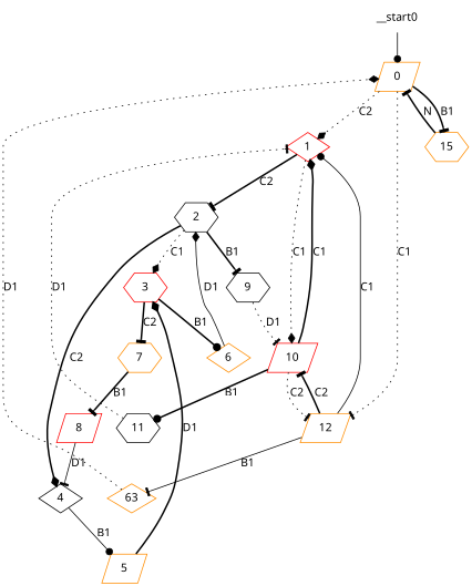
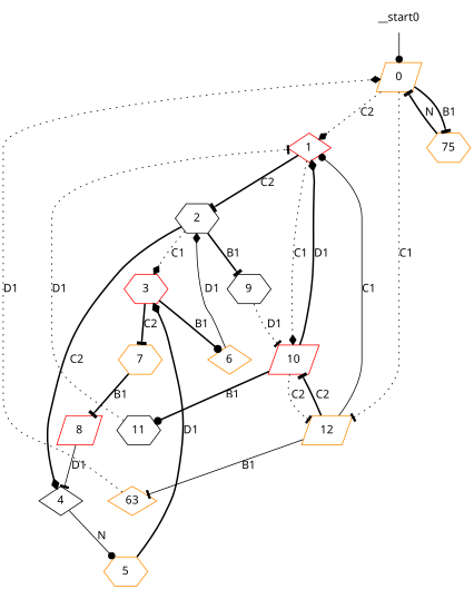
  digraph {
    fontname="Noto Sans"
    node [color=darkorange fontname="Noto Sans" shape=hexagon]
    edge [arrowhead=tee fontname="Noto Sans" style=bold]
    n1 [label=0 shape=parallelogram]
    n2 [color=red label=1 shape=diamond]
    n3 [label=12 shape=parallelogram]
-   n4 [label=15]
+   n4 [label=75]
    n5 [color=black label=2]
    n6 [color=red label=10 shape=parallelogram]
    n7 [label=63 shape=diamond]
    n8 [color=red label=3]
    n9 [color=black label=4 shape=diamond]
    n10 [color=black label=9]
    n11 [color=black label=11]
    n12 [label=6 shape=diamond]
    n13 [label=7]
-   n14 [label=5 shape=parallelogram]
+   n14 [label=5]
    n15 [color=red label=8 shape=parallelogram]
    __start0 [shape=none]
    n1 -> n2 [arrowhead=diamond label=C2 style=dotted]
    n1 -> n3 [label=C1 style=dotted]
    n1 -> n4 [label=B1]
    n2 -> n5 [label=C2]
    n2 -> n6 [arrowhead=diamond label=C1 style=dotted]
    n3 -> n2 [arrowhead=dot label=C1 style=solid]
    n3 -> n6 [label=C2]
    n3 -> n7 [label=B1 style=solid]
    n4 -> n1 [label=N]
    n5 -> n8 [arrowhead=diamond label=C1 style=dotted]
    n5 -> n9 [arrowhead=diamond label=C2]
    n5 -> n10 [label=B1]
-   n6 -> n2 [arrowhead=diamond label=C1]
+   n6 -> n2 [arrowhead=diamond label=D1]
    n6 -> n3 [label=C2 style=dotted]
    n6 -> n11 [arrowhead=dot label=B1]
    n7 -> n1 [arrowhead=diamond label=D1 style=dotted]
    n8 -> n12 [arrowhead=dot label=B1]
    n8 -> n13 [label=C2]
-   n9 -> n14 [arrowhead=dot label=B1 style=solid]
+   n9 -> n14 [arrowhead=dot label=N style=solid]
    n10 -> n6 [label=D1 style=dotted]
    n11 -> n2 [label=D1 style=dotted]
    n12 -> n5 [arrowhead=diamond label=D1 style=solid]
    n13 -> n15 [label=B1]
    n14 -> n8 [arrowhead=diamond label=D1]
    n15 -> n9 [label=D1 style=solid]
    __start0 -> n1 [arrowhead=dot style=solid]
  }
